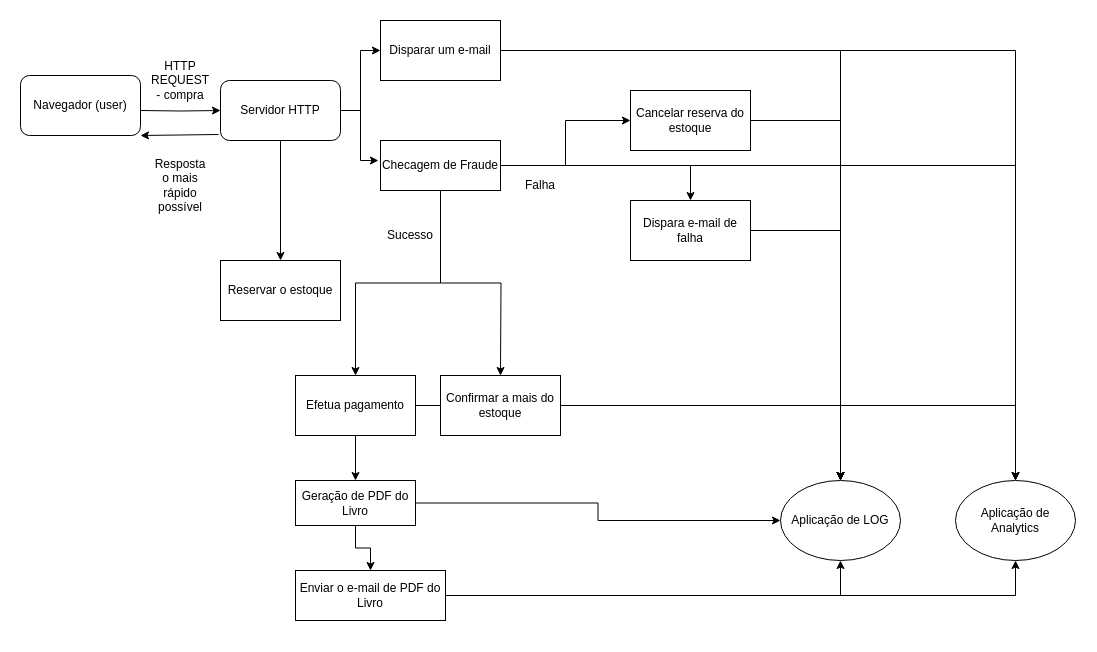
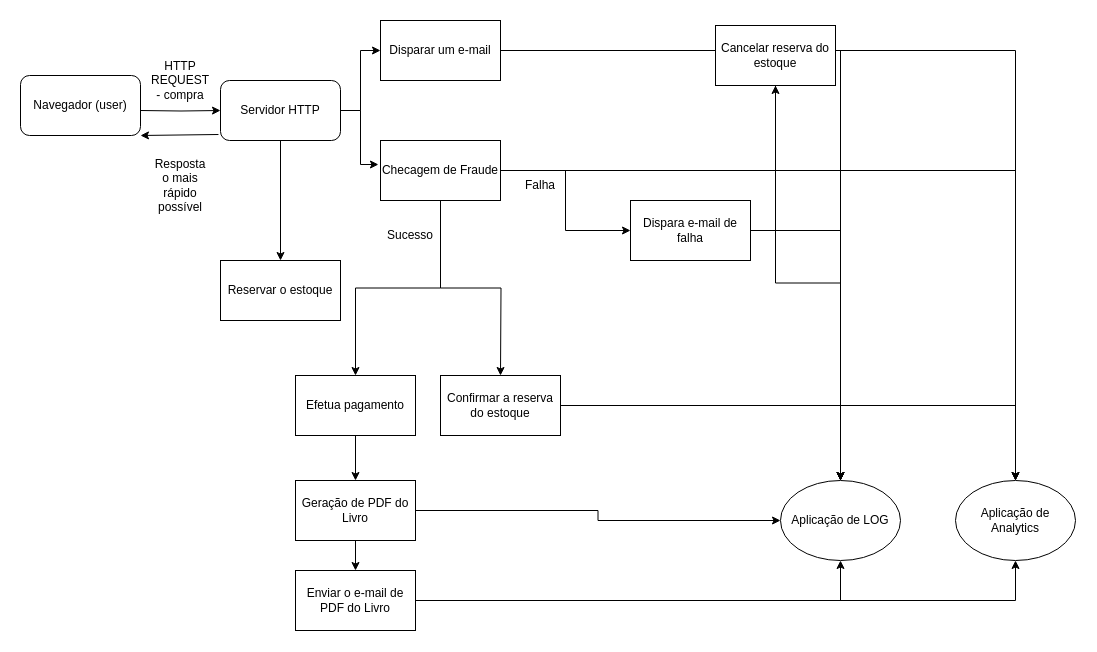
  <mxCell id="0" />
  <mxCell id="1" parent="0" />
  <mxCell id="2" value="" style="edgeStyle=orthogonalEdgeStyle;rounded=0;orthogonalLoop=1;jettySize=auto;html=1;" edge="1" parent="1" target="7"><mxGeometry relative="1" as="geometry"><mxPoint x="140" y="110" as="sourcePoint" /></mxGeometry></mxCell>
  <mxCell id="3" value="Navegador (user)" style="rounded=1;whiteSpace=wrap;html=1;" vertex="1" parent="1"><mxGeometry x="20" y="75" width="120" height="60" as="geometry" /></mxCell>
  <mxCell id="4" value="" style="edgeStyle=orthogonalEdgeStyle;rounded=0;orthogonalLoop=1;jettySize=auto;html=1;" edge="1" parent="1" source="7" target="11"><mxGeometry relative="1" as="geometry" /></mxCell>
  <mxCell id="5" style="edgeStyle=orthogonalEdgeStyle;rounded=0;orthogonalLoop=1;jettySize=auto;html=1;entryX=-0.017;entryY=0.4;entryDx=0;entryDy=0;entryPerimeter=0;" edge="1" parent="1" source="7" target="20"><mxGeometry relative="1" as="geometry" /></mxCell>
  <mxCell id="6" value="" style="edgeStyle=orthogonalEdgeStyle;rounded=0;orthogonalLoop=1;jettySize=auto;html=1;" edge="1" parent="1" source="7" target="34"><mxGeometry relative="1" as="geometry" /></mxCell>
  <mxCell id="7" value="Servidor HTTP" style="rounded=1;whiteSpace=wrap;html=1;" vertex="1" parent="1"><mxGeometry x="220" y="80" width="120" height="60" as="geometry" /></mxCell>
  <mxCell id="8" value="HTTP REQUEST - compra" style="text;html=1;strokeColor=none;fillColor=none;align=center;verticalAlign=middle;whiteSpace=wrap;rounded=0;" vertex="1" parent="1"><mxGeometry x="160" y="70" width="40" height="20" as="geometry" /></mxCell>
  <mxCell id="9" style="edgeStyle=orthogonalEdgeStyle;rounded=0;orthogonalLoop=1;jettySize=auto;html=1;" edge="1" parent="1" source="11" target="40"><mxGeometry relative="1" as="geometry" /></mxCell>
  <mxCell id="10" style="edgeStyle=orthogonalEdgeStyle;rounded=0;orthogonalLoop=1;jettySize=auto;html=1;" edge="1" parent="1" source="11" target="41"><mxGeometry relative="1" as="geometry" /></mxCell>
  <mxCell id="11" value="Disparar um e-mail" style="rounded=0;whiteSpace=wrap;html=1;" vertex="1" parent="1"><mxGeometry x="380" y="20" width="120" height="60" as="geometry" /></mxCell>
  <mxCell id="12" value="" style="endArrow=classic;html=1;exitX=-0.017;exitY=0.9;exitDx=0;exitDy=0;exitPerimeter=0;entryX=1;entryY=1;entryDx=0;entryDy=0;" edge="1" parent="1" source="7" target="3"><mxGeometry width="50" height="50" relative="1" as="geometry"><mxPoint x="190" y="185" as="sourcePoint" /><mxPoint x="240" y="135" as="targetPoint" /></mxGeometry></mxCell>
  <mxCell id="13" value="Resposta o mais rápido possível&lt;br&gt;" style="text;html=1;strokeColor=none;fillColor=none;align=center;verticalAlign=middle;whiteSpace=wrap;rounded=0;" vertex="1" parent="1"><mxGeometry x="160" y="175" width="40" height="20" as="geometry" /></mxCell>
  <mxCell id="14" value="" style="edgeStyle=orthogonalEdgeStyle;rounded=0;orthogonalLoop=1;jettySize=auto;html=1;" edge="1" parent="1" source="20" target="22"><mxGeometry relative="1" as="geometry" /></mxCell>
  <mxCell id="15" value="" style="edgeStyle=orthogonalEdgeStyle;rounded=0;orthogonalLoop=1;jettySize=auto;html=1;" edge="1" parent="1" source="20" target="25"><mxGeometry relative="1" as="geometry" /></mxCell>
  <mxCell id="16" style="edgeStyle=orthogonalEdgeStyle;rounded=0;orthogonalLoop=1;jettySize=auto;html=1;" edge="1" parent="1" source="20" target="36"><mxGeometry relative="1" as="geometry" /></mxCell>
  <mxCell id="17" style="edgeStyle=orthogonalEdgeStyle;rounded=0;orthogonalLoop=1;jettySize=auto;html=1;" edge="1" parent="1" source="20"><mxGeometry relative="1" as="geometry"><mxPoint x="500" y="375" as="targetPoint" /></mxGeometry></mxCell>
  <mxCell id="18" style="edgeStyle=orthogonalEdgeStyle;rounded=0;orthogonalLoop=1;jettySize=auto;html=1;" edge="1" parent="1" source="20" target="40"><mxGeometry relative="1" as="geometry" /></mxCell>
  <mxCell id="19" style="edgeStyle=orthogonalEdgeStyle;rounded=0;orthogonalLoop=1;jettySize=auto;html=1;" edge="1" parent="1" source="20" target="41"><mxGeometry relative="1" as="geometry" /></mxCell>
- <mxCell id="20" value="Checagem de Fraude" style="rounded=0;whiteSpace=wrap;html=1;" vertex="1" parent="1"><mxGeometry x="380" y="140" width="120" height="50" as="geometry" /></mxCell>
+ <mxCell id="20" value="Checagem de Fraude" style="rounded=0;whiteSpace=wrap;html=1;" vertex="1" parent="1"><mxGeometry x="380" y="140" width="120" height="60" as="geometry" /></mxCell>
  <mxCell id="21" style="edgeStyle=orthogonalEdgeStyle;rounded=0;orthogonalLoop=1;jettySize=auto;html=1;" edge="1" parent="1" source="22" target="40"><mxGeometry relative="1" as="geometry" /></mxCell>
  <mxCell id="22" value="Dispara e-mail de falha" style="rounded=0;whiteSpace=wrap;html=1;" vertex="1" parent="1"><mxGeometry x="630" y="200" width="120" height="60" as="geometry" /></mxCell>
  <mxCell id="23" value="" style="edgeStyle=orthogonalEdgeStyle;rounded=0;orthogonalLoop=1;jettySize=auto;html=1;" edge="1" parent="1" source="25" target="30"><mxGeometry relative="1" as="geometry" /></mxCell>
- <mxCell id="24" style="edgeStyle=orthogonalEdgeStyle;rounded=0;orthogonalLoop=1;jettySize=auto;html=1;" edge="1" parent="1" source="25" target="40"><mxGeometry relative="1" as="geometry" /></mxCell>
  <mxCell id="25" value="Efetua pagamento" style="rounded=0;whiteSpace=wrap;html=1;" vertex="1" parent="1"><mxGeometry x="295" y="375" width="120" height="60" as="geometry" /></mxCell>
  <mxCell id="26" value="Sucesso" style="text;html=1;strokeColor=none;fillColor=none;align=center;verticalAlign=middle;whiteSpace=wrap;rounded=0;" vertex="1" parent="1"><mxGeometry x="390" y="225" width="40" height="20" as="geometry" /></mxCell>
  <mxCell id="27" value="Falha" style="text;html=1;strokeColor=none;fillColor=none;align=center;verticalAlign=middle;whiteSpace=wrap;rounded=0;" vertex="1" parent="1"><mxGeometry x="520" y="175" width="40" height="20" as="geometry" /></mxCell>
  <mxCell id="28" value="" style="edgeStyle=orthogonalEdgeStyle;rounded=0;orthogonalLoop=1;jettySize=auto;html=1;" edge="1" parent="1" source="30" target="33"><mxGeometry relative="1" as="geometry" /></mxCell>
  <mxCell id="29" style="edgeStyle=orthogonalEdgeStyle;rounded=0;orthogonalLoop=1;jettySize=auto;html=1;" edge="1" parent="1" source="30" target="40"><mxGeometry relative="1" as="geometry" /></mxCell>
- <mxCell id="30" value="Geração de PDF do Livro" style="rounded=0;whiteSpace=wrap;html=1;" vertex="1" parent="1"><mxGeometry x="295" y="480" width="120" height="45" as="geometry" /></mxCell>
+ <mxCell id="30" value="Geração de PDF do Livro" style="rounded=0;whiteSpace=wrap;html=1;" vertex="1" parent="1"><mxGeometry x="295" y="480" width="120" height="60" as="geometry" /></mxCell>
  <mxCell id="31" style="edgeStyle=orthogonalEdgeStyle;rounded=0;orthogonalLoop=1;jettySize=auto;html=1;" edge="1" parent="1" source="33" target="40"><mxGeometry relative="1" as="geometry" /></mxCell>
  <mxCell id="32" style="edgeStyle=orthogonalEdgeStyle;rounded=0;orthogonalLoop=1;jettySize=auto;html=1;" edge="1" parent="1" source="33" target="41"><mxGeometry relative="1" as="geometry" /></mxCell>
- <mxCell id="33" value="Enviar o e-mail de PDF do Livro" style="rounded=0;whiteSpace=wrap;html=1;" vertex="1" parent="1"><mxGeometry x="295" y="570" width="150" height="50" as="geometry" /></mxCell>
+ <mxCell id="33" value="Enviar o e-mail de PDF do Livro" style="rounded=0;whiteSpace=wrap;html=1;" vertex="1" parent="1"><mxGeometry x="295" y="570" width="120" height="60" as="geometry" /></mxCell>
  <mxCell id="34" value="Reservar o estoque" style="rounded=0;whiteSpace=wrap;html=1;" vertex="1" parent="1"><mxGeometry x="220" y="260" width="120" height="60" as="geometry" /></mxCell>
  <mxCell id="35" style="edgeStyle=orthogonalEdgeStyle;rounded=0;orthogonalLoop=1;jettySize=auto;html=1;" edge="1" parent="1" source="36" target="40"><mxGeometry relative="1" as="geometry" /></mxCell>
- <mxCell id="36" value="Cancelar reserva do estoque" style="rounded=0;whiteSpace=wrap;html=1;" vertex="1" parent="1"><mxGeometry x="630" y="90" width="120" height="60" as="geometry" /></mxCell>
+ <mxCell id="36" value="Cancelar reserva do estoque" style="rounded=0;whiteSpace=wrap;html=1;" vertex="1" parent="1"><mxGeometry x="715" y="25" width="120" height="60" as="geometry" /></mxCell>
  <mxCell id="37" style="edgeStyle=orthogonalEdgeStyle;rounded=0;orthogonalLoop=1;jettySize=auto;html=1;" edge="1" parent="1" source="39" target="40"><mxGeometry relative="1" as="geometry" /></mxCell>
  <mxCell id="38" style="edgeStyle=orthogonalEdgeStyle;rounded=0;orthogonalLoop=1;jettySize=auto;html=1;" edge="1" parent="1" source="39" target="41"><mxGeometry relative="1" as="geometry" /></mxCell>
- <mxCell id="39" value="Confirmar a mais do estoque" style="rounded=0;whiteSpace=wrap;html=1;" vertex="1" parent="1"><mxGeometry x="440" y="375" width="120" height="60" as="geometry" /></mxCell>
+ <mxCell id="39" value="Confirmar a reserva do estoque" style="rounded=0;whiteSpace=wrap;html=1;" vertex="1" parent="1"><mxGeometry x="440" y="375" width="120" height="60" as="geometry" /></mxCell>
  <mxCell id="40" value="Aplicação de LOG" style="ellipse;whiteSpace=wrap;html=1;" vertex="1" parent="1"><mxGeometry x="780" y="480" width="120" height="80" as="geometry" /></mxCell>
  <mxCell id="41" value="Aplicação de Analytics" style="ellipse;whiteSpace=wrap;html=1;" vertex="1" parent="1"><mxGeometry x="955" y="480" width="120" height="80" as="geometry" /></mxCell>
